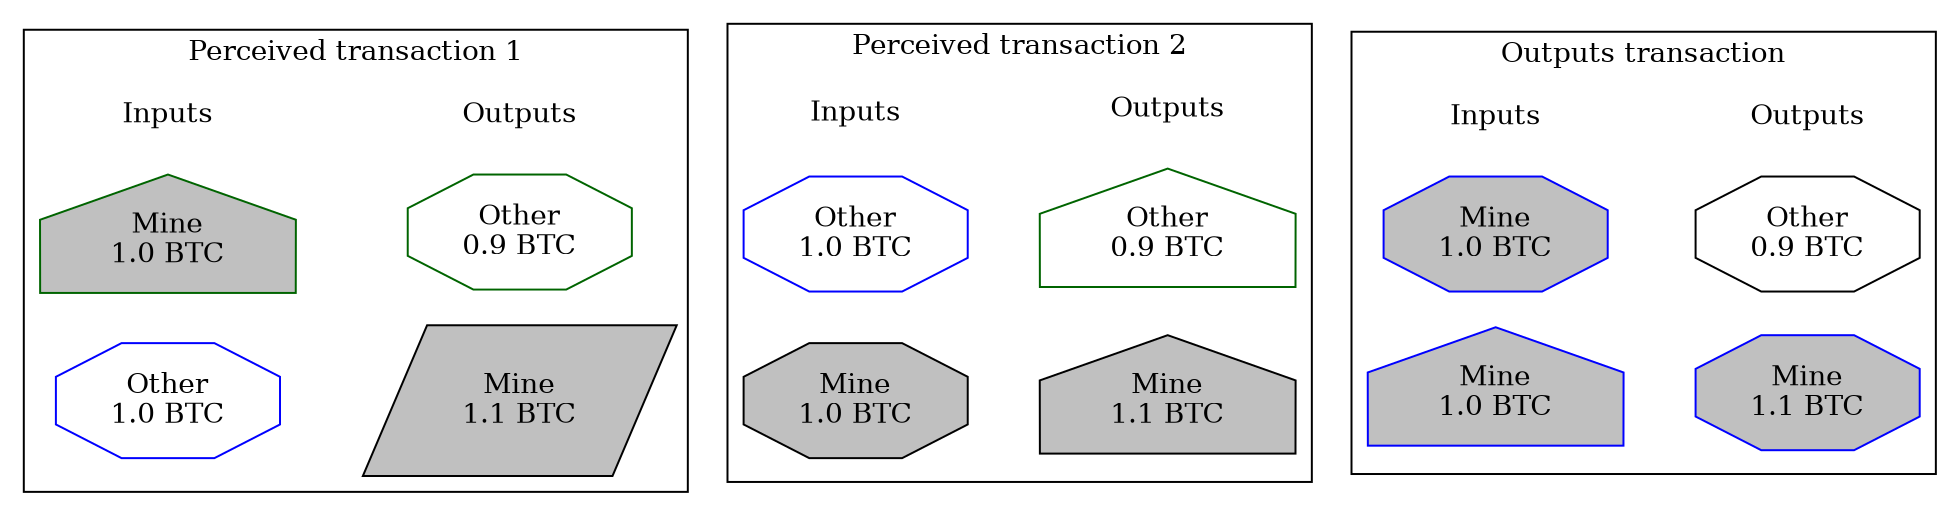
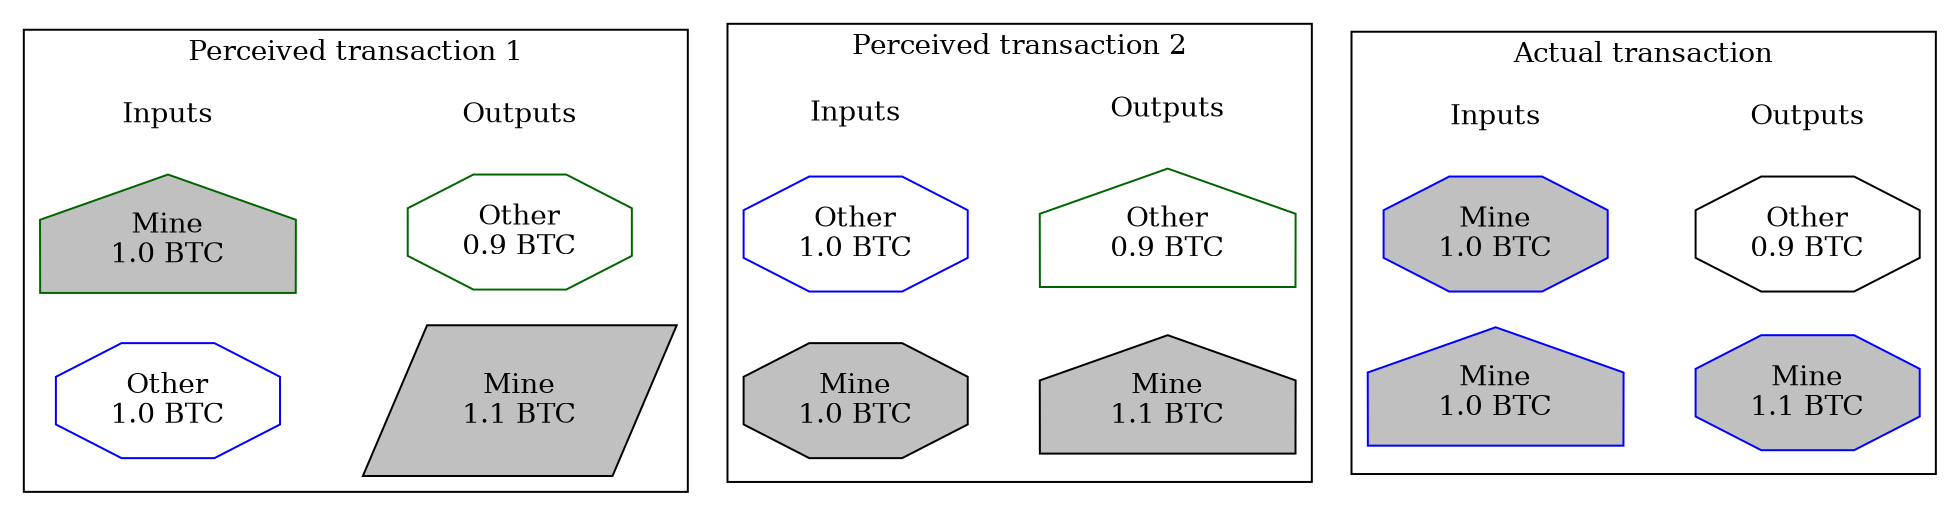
  digraph {
    rankdir=LR
    node [shape=octagon color=black]
    edge [style=invis]
    n1 [height=0.1 label=Inputs shape=none]
    n2 [height=0.1 label=Outputs shape=none color=darkgreen]
    n3 [fillcolor=grey label="Mine\n1.0 BTC" shape=house style=filled color=darkgreen]
    n4 [label="Other\n0.9 BTC" color=darkgreen]
    n5 [label="Other\n1.0 BTC" color=blue]
    n6 [fillcolor=grey label="Mine\n1.1 BTC" shape=parallelogram style=filled]
    n7 [fillcolor=grey label="Mine\n1.0 BTC" style=filled]
    n8 [fillcolor=grey label="Mine\n1.1 BTC" shape=house style=filled]
    n9 [label="Other\n1.0 BTC" color=blue]
    n10 [label="Other\n0.9 BTC" shape=house color=darkgreen]
    n11 [height=0.1 label=Inputs shape=none color=darkgreen]
    n12 [height=0.1 label=Outputs shape=none]
    n13 [fillcolor=grey label="Mine\n1.0 BTC" shape=house style=filled color=blue]
    n14 [fillcolor=grey label="Mine\n1.1 BTC" style=filled color=blue]
    n15 [fillcolor=grey label="Mine\n1.0 BTC" style=filled color=blue]
    n16 [label="Other\n0.9 BTC"]
    n17 [height=0.1 label=Inputs shape=none]
    n18 [height=0.1 label=Outputs shape=none color=darkgreen]
    subgraph cluster_1 {
      label="Perceived transaction 1"
      n1
      n2
      n3
      n4
      n5
      n6
    }
    subgraph cluster_2 {
      label="Perceived transaction 2"
      n7
      n8
      n9
      n10
      n11
      n12
    }
    subgraph cluster_3 {
-     label="Outputs transaction"
+     label="Actual transaction"
      n13
      n14
      n15
      n16
      n17
      n18
    }
    n1 -> n2
    n2 -> n11
    n3 -> n4
    n4 -> n9
    n5 -> n6
    n6 -> n7
    n7 -> n8
    n8 -> n13
    n9 -> n10
    n10 -> n15
    n11 -> n12
    n12 -> n17
    n13 -> n14
    n15 -> n16
    n17 -> n18
  }
